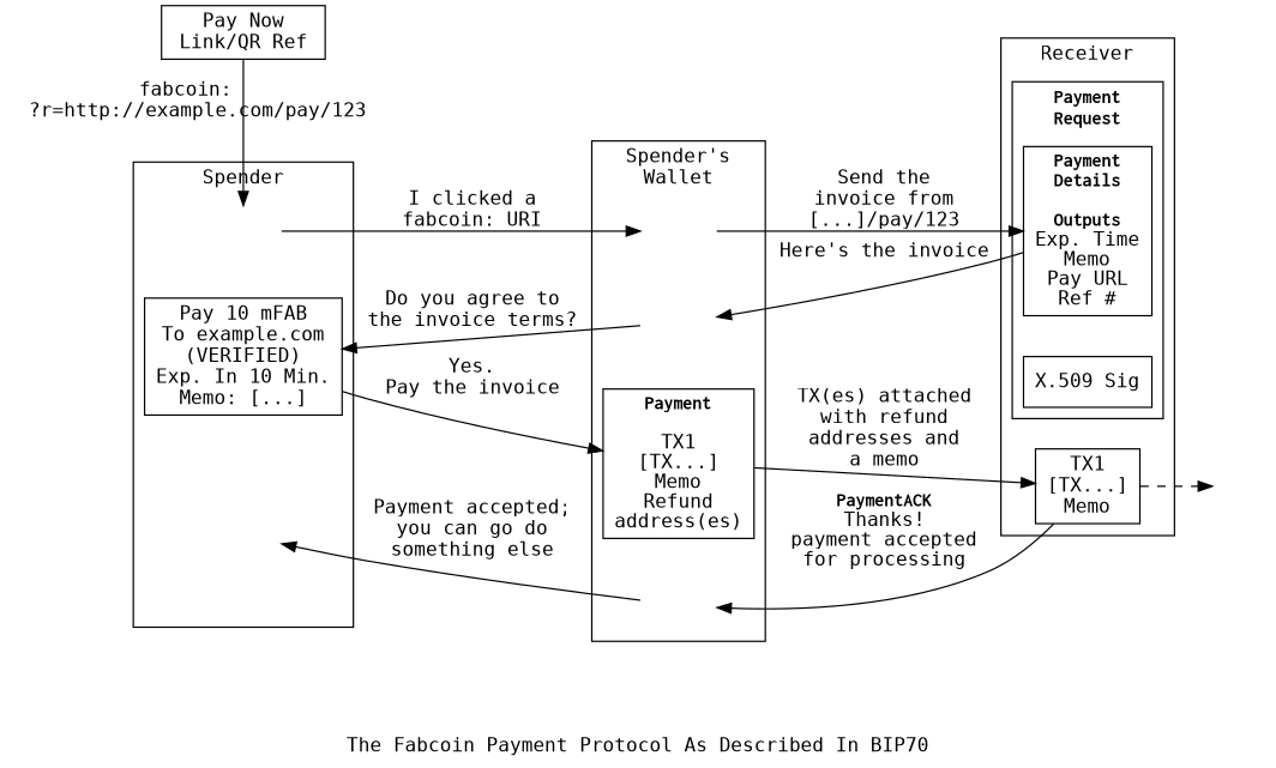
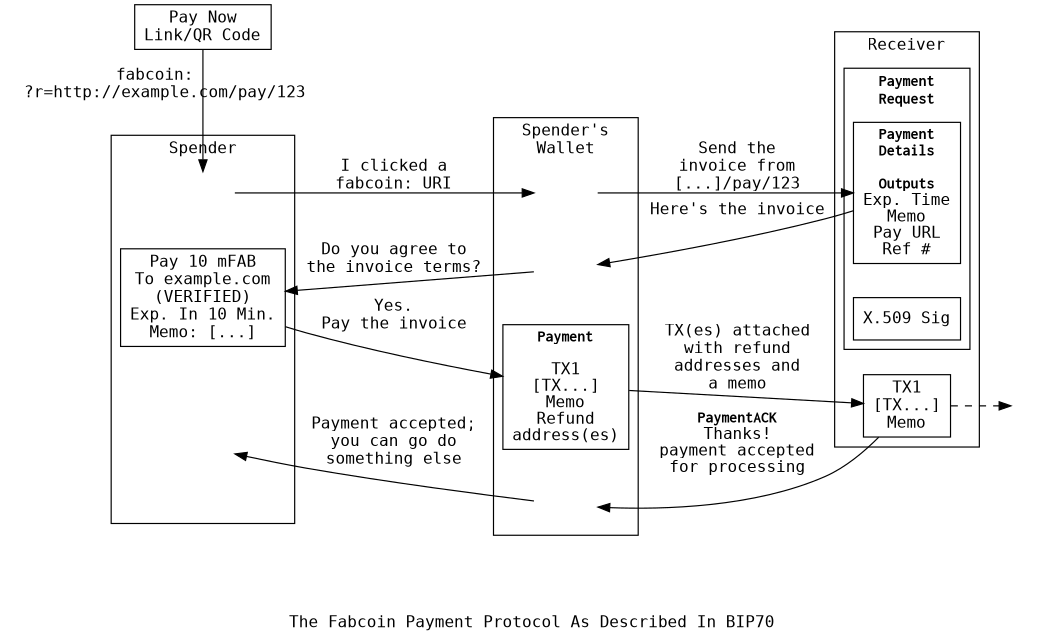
  digraph {
    label="\nThe Fabcoin Payment Protocol As Described In BIP70"
    nodesep=0.4
    rankdir=LR
    splines=true
    fontname="DejaVu Sans Mono"
    node [shape=box fontname="DejaVu Sans Mono"]
    edge [fontname="DejaVu Sans Mono"]
    c0 [style=invis]
    n2 [label="Pay 10 mFAB\nTo example.com\n(VERIFIED)\nExp. In 10 Min.\nMemo: [...]"]
    n3 [label=" \n \n \n \n \n \n " style=invis]
    w0 [style=invis]
    w1 [style=invis]
    n6 [label=<<FONT FACE="Courier-Bold">Payment</FONT><BR/> <BR/>TX1<BR/>[TX...]<BR/>Memo<BR/>Refund<BR/>address(es)>]
    w3 [style=invis]
    n8 [label=<<FONT FACE="Courier-Bold">Payment<BR/>Details</FONT><BR/> <BR/><FONT FACE="Courier-Bold">Outputs</FONT><BR/>Exp. Time<BR/>Memo<BR/>Pay URL<BR/>Ref #>]
    n9 [label="X.509 Sig"]
    n10 [label="TX1\n[TX...]\nMemo"]
    p2p [height=0 style=invis width=0]
-   n12 [label="Pay Now\nLink/QR Ref"]
+   n12 [label="Pay Now\nLink/QR Code"]
    subgraph cluster_1 {
      label=Spender
      c0
      n2
      n3
    }
    subgraph cluster_2 {
      label="Spender's\nWallet"
      w0
      w1
      n6
      w3
    }
    subgraph cluster_3 {
      label=Receiver
      n10
      subgraph cluster_4 {
        label=<<FONT FACE="Courier-Bold">Payment<BR/>Request</FONT>>
        n8
        n9
      }
    }
    c0 -> w0 [label="I clicked a\nfabcoin: URI" weight=100]
    n2 -> n6 [label="Yes.\nPay the invoice"]
    w0 -> n8 [label="Send the\ninvoice from\n[...]/pay/123" weight=100]
    w1 -> n2 [label="Do you agree to\nthe invoice terms?"]
    n6 -> n10 [label="TX(es) attached\nwith refund\naddresses and\na memo"]
    w3 -> n3 [label="Payment accepted;\nyou can go do\nsomething else"]
    n8 -> w1 [label="Here's the invoice"]
    n10 -> w3 [label=<<FONT FACE="Courier-Bold">PaymentACK</FONT><BR/>Thanks!<BR/>payment accepted<BR/>for processing>]
    n10 -> p2p [style=dashed]
    n12 -> c0 [constraint=false label="fabcoin:\n  ?r=http://example.com/pay/123\n \n \n \n"]
  }
